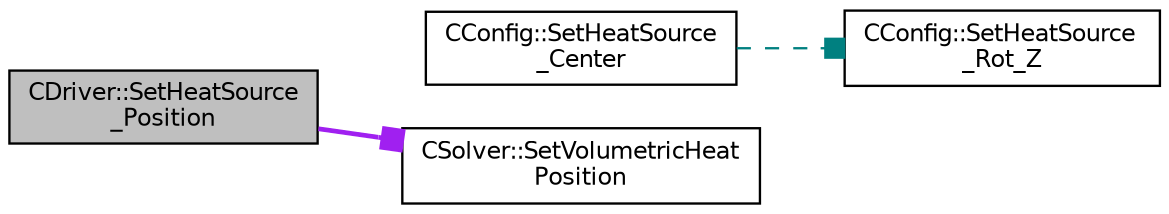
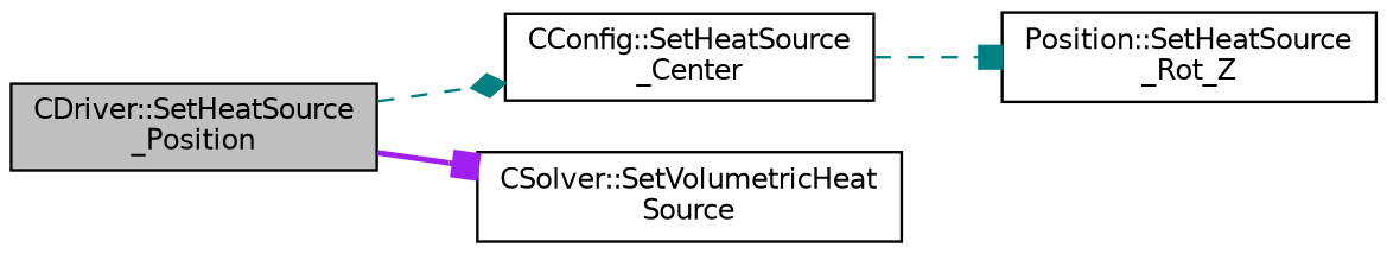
  digraph {
    rankdir=LR
    node [color=black fillcolor=white fontname=Helvetica fontsize=10 shape=record style=filled]
    edge [arrowhead=box color=teal fontname=Helvetica fontsize=10 labelfontname=Helvetica labelfontsize=10 style=dashed]
    n1 [fillcolor=grey75 fontcolor=black height=0.2 label="CDriver::SetHeatSource\l_Position" width=0.4]
    n2 [height=0.2 label="CConfig::SetHeatSource\l_Center" width=0.4]
-   n3 [height=0.2 label="CSolver::SetVolumetricHeat\lPosition" width=0.4]
-   n4 [height=0.2 label="CConfig::SetHeatSource\l_Rot_Z" width=0.4]
+   n3 [height=0.2 label="CSolver::SetVolumetricHeat\lSource" width=0.4]
+   n4 [height=0.2 label="Position::SetHeatSource\l_Rot_Z" width=0.4]
+   n1 -> n2 [arrowhead=diamond]
    n1 -> n3 [color=purple style=bold]
    n2 -> n4
  }
